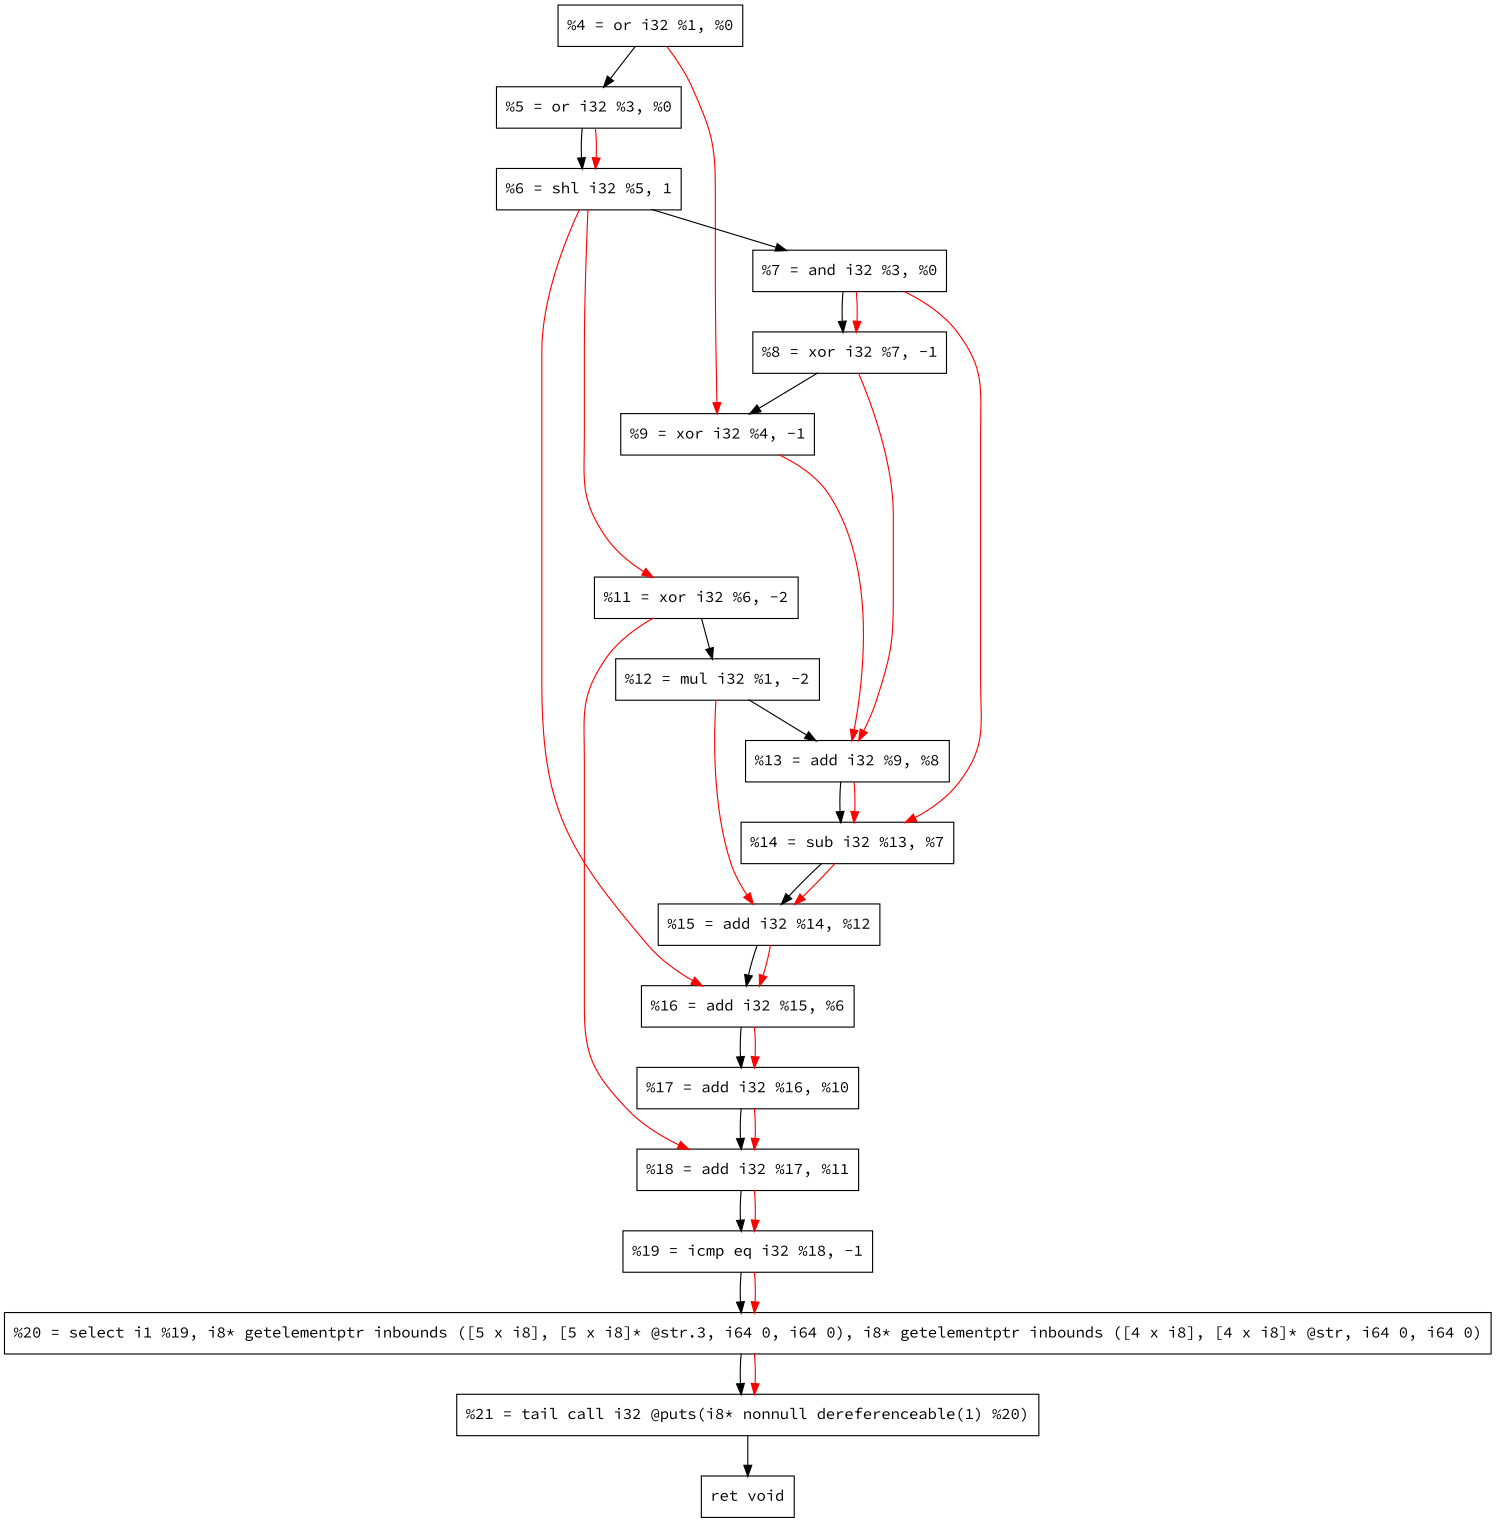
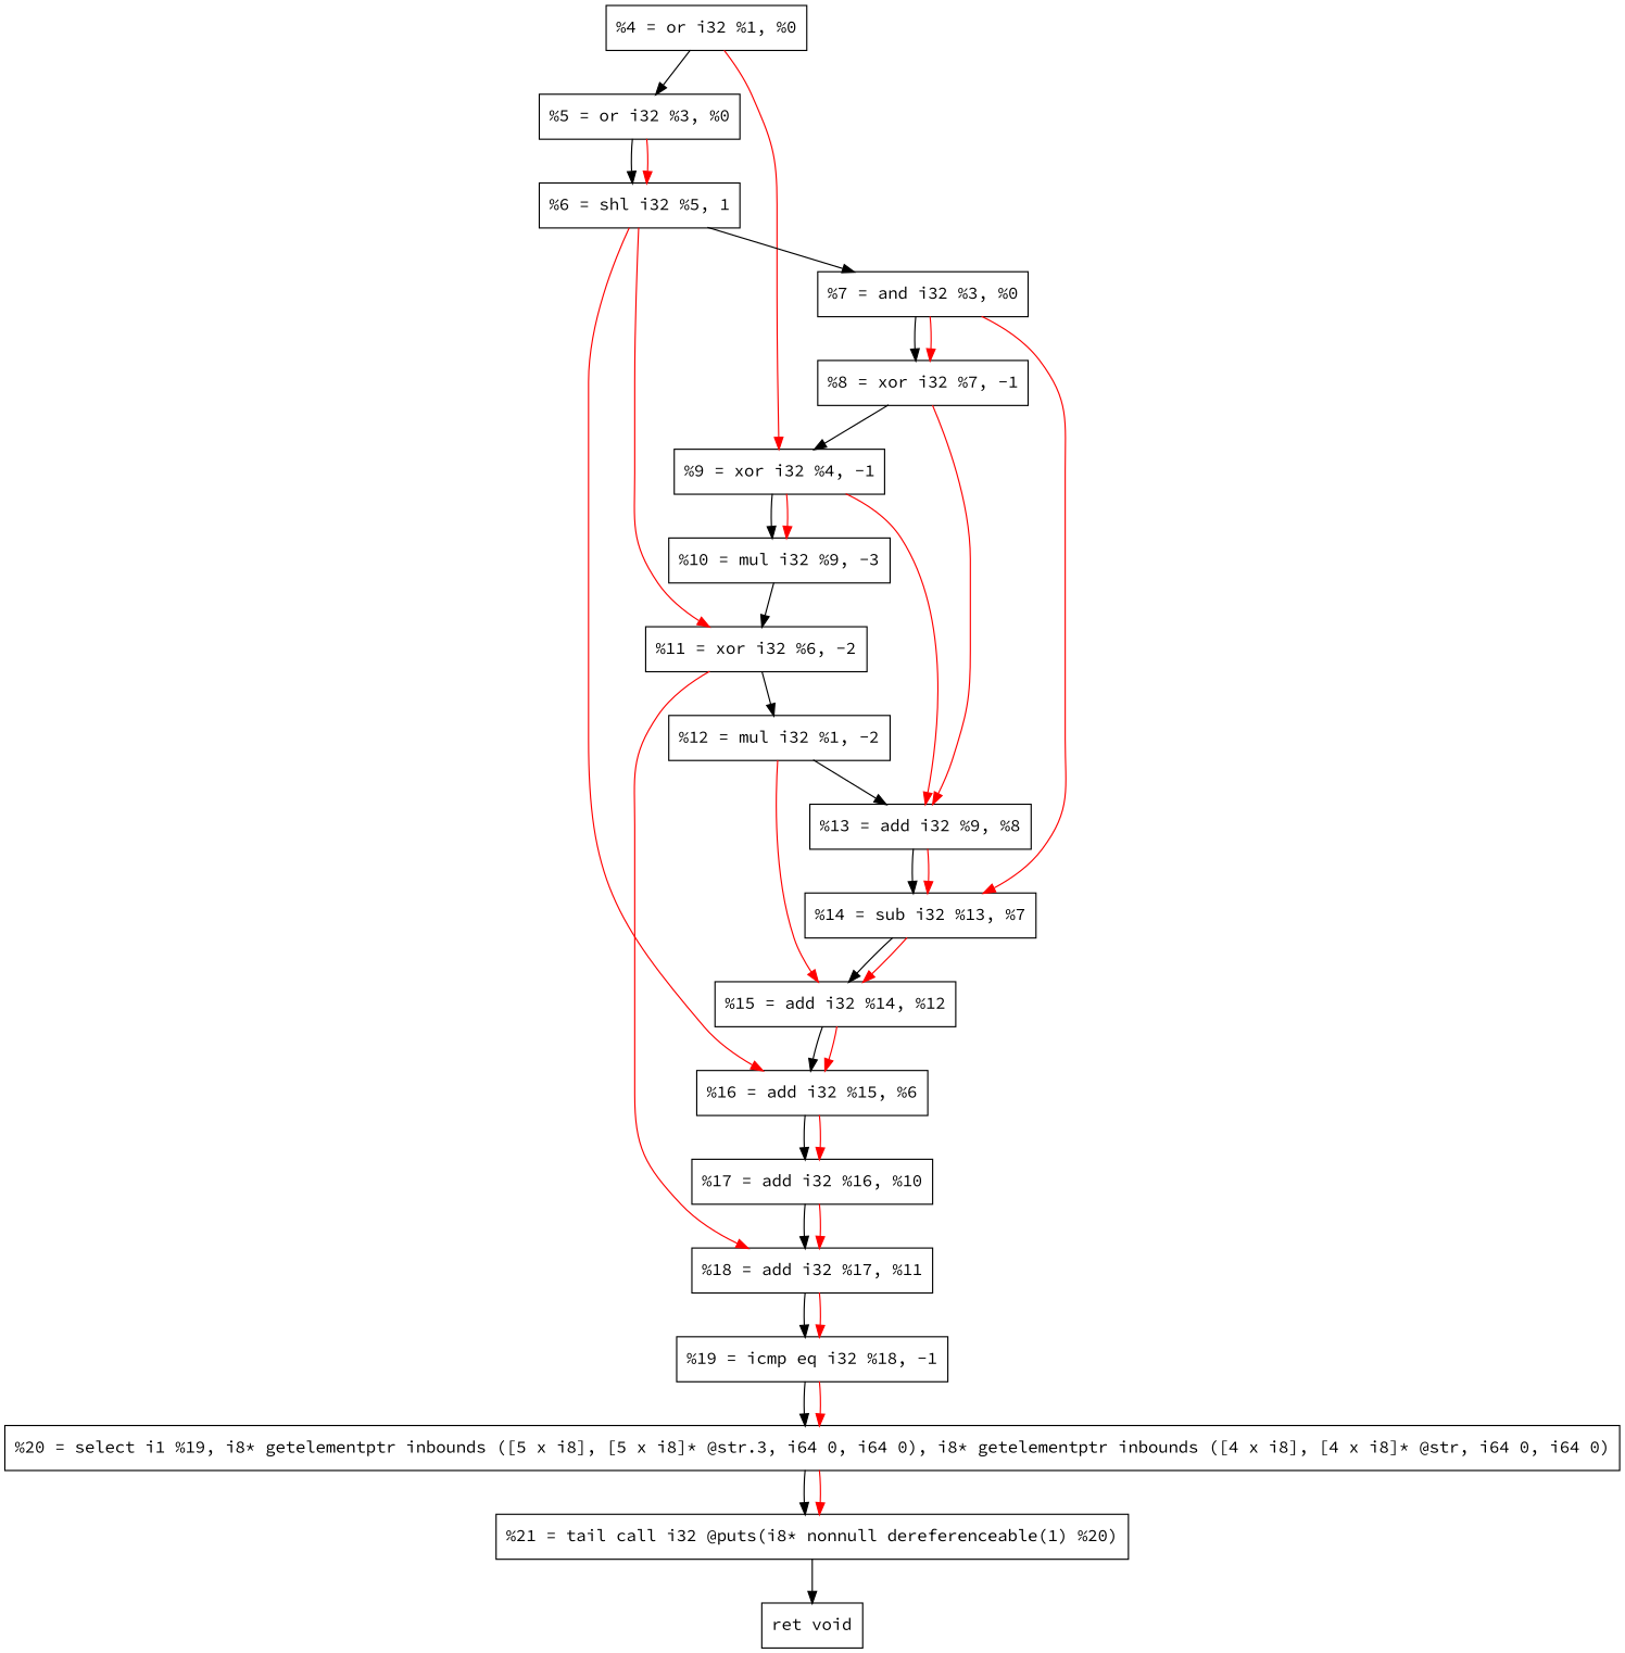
  digraph {
    fontname="Source Code Pro"
    node [fontname="Source Code Pro" shape=record]
    edge [fontname="Source Code Pro" color=red]
    n1 [label="  %4 = or i32 %1, %0"]
    n2 [label="  %5 = or i32 %3, %0"]
    n3 [label="  %9 = xor i32 %4, -1"]
    n4 [label="  %6 = shl i32 %5, 1"]
    n5 [label="  %7 = and i32 %3, %0"]
    n6 [label="  %8 = xor i32 %7, -1"]
    n7 [label="  %14 = sub i32 %13, %7"]
    n8 [label="  %13 = add i32 %9, %8"]
+   n9 [label="  %10 = mul i32 %9, -3"]
    n10 [label="  %11 = xor i32 %6, -2"]
    n11 [label="  %16 = add i32 %15, %6"]
    n12 [label="  %12 = mul i32 %1, -2"]
    n13 [label="  %18 = add i32 %17, %11"]
    n14 [label="  %17 = add i32 %16, %10"]
    n15 [label="  %15 = add i32 %14, %12"]
    n16 [label="  %19 = icmp eq i32 %18, -1"]
    n17 [label="  %20 = select i1 %19, i8* getelementptr inbounds ([5 x i8], [5 x i8]* @str.3, i64 0, i64 0), i8* getelementptr inbounds ([4 x i8], [4 x i8]* @str, i64 0, i64 0)"]
    n18 [label="  %21 = tail call i32 @puts(i8* nonnull dereferenceable(1) %20)"]
    n19 [label="  ret void"]
    n1 -> n2 [color=""]
    n1 -> n3
    n2 -> n4 [color=""]
    n2 -> n4
    n3 -> n8
+   n3 -> n9 [color=""]
+   n3 -> n9
    n4 -> n5 [color=""]
    n4 -> n10
    n4 -> n11
    n5 -> n6 [color=""]
    n5 -> n6
    n5 -> n7
    n6 -> n3 [color=""]
    n6 -> n8
    n7 -> n15 [color=""]
    n7 -> n15
    n8 -> n7 [color=""]
    n8 -> n7
+   n9 -> n10 [color=""]
    n10 -> n12 [color=""]
    n10 -> n13
    n11 -> n14 [color=""]
    n11 -> n14
    n12 -> n8 [color=""]
    n12 -> n15
    n13 -> n16 [color=""]
    n13 -> n16
    n14 -> n13 [color=""]
    n14 -> n13
    n15 -> n11 [color=""]
    n15 -> n11
    n16 -> n17 [color=""]
    n16 -> n17
    n17 -> n18 [color=""]
    n17 -> n18
    n18 -> n19 [color=""]
  }
